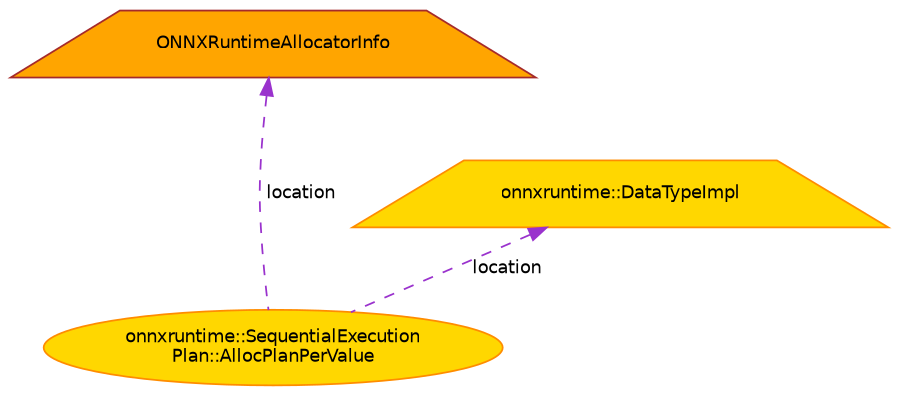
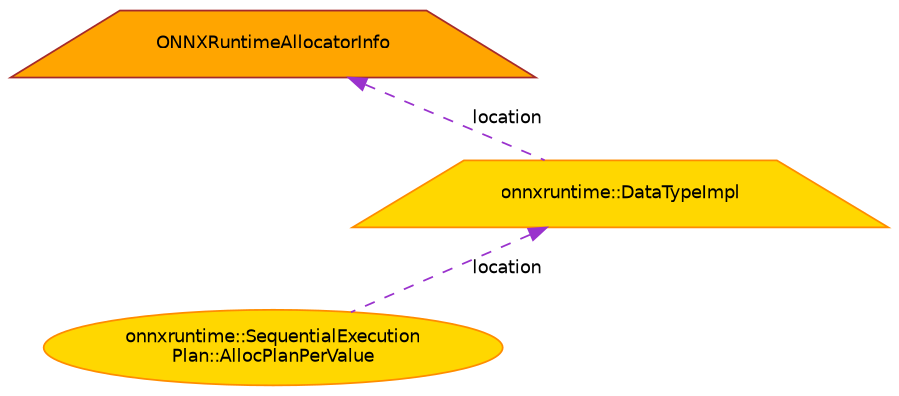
  digraph {
    node [color=darkorange fillcolor=gold fontname=Helvetica fontsize=10 shape=trapezium style=filled]
    edge [color=darkorchid3 dir=back fontname=Helvetica fontsize=10 labelfontname=Helvetica labelfontsize=10 style=dashed]
    n1 [fontcolor=black height=0.2 label="onnxruntime::SequentialExecution\lPlan::AllocPlanPerValue" shape=ellipse width=0.4]
    n2 [color=brown fillcolor=orange height=0.2 label=ONNXRuntimeAllocatorInfo width=0.4]
    n3 [height=0.2 label="onnxruntime::DataTypeImpl" width=0.4]
-   n2 -> n1 [label=" location"]
+   n2 -> n3 [label=" location"]
    n3 -> n1 [label=" location"]
  }
